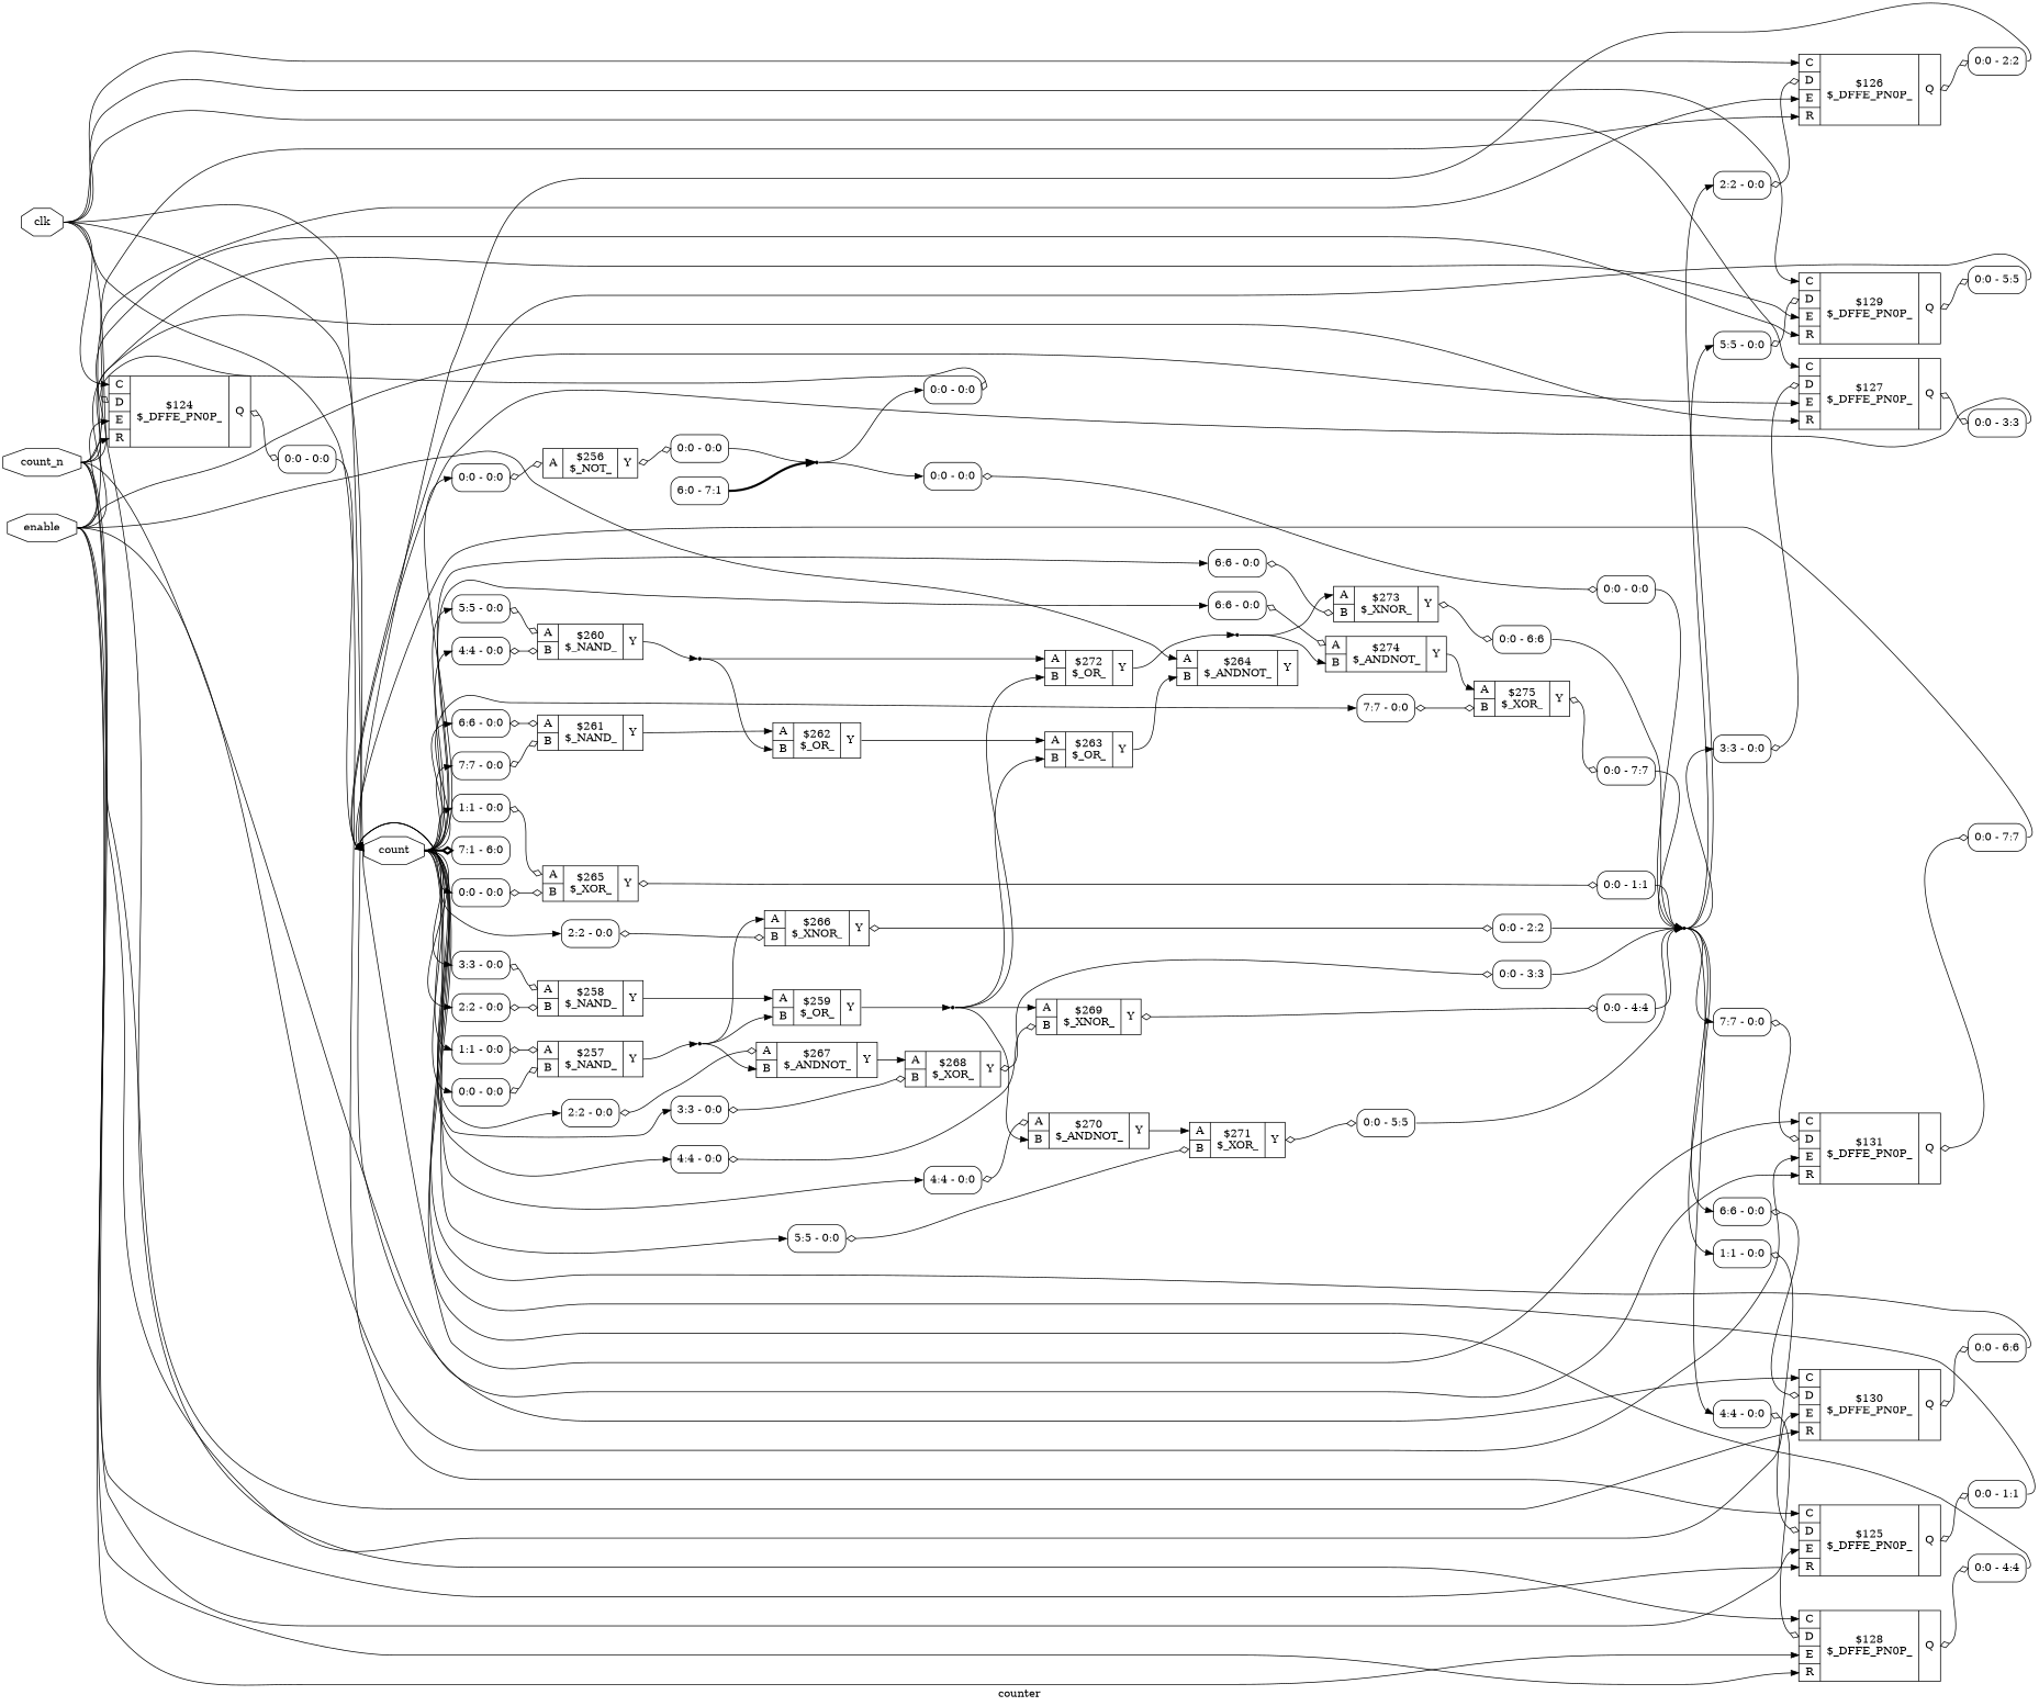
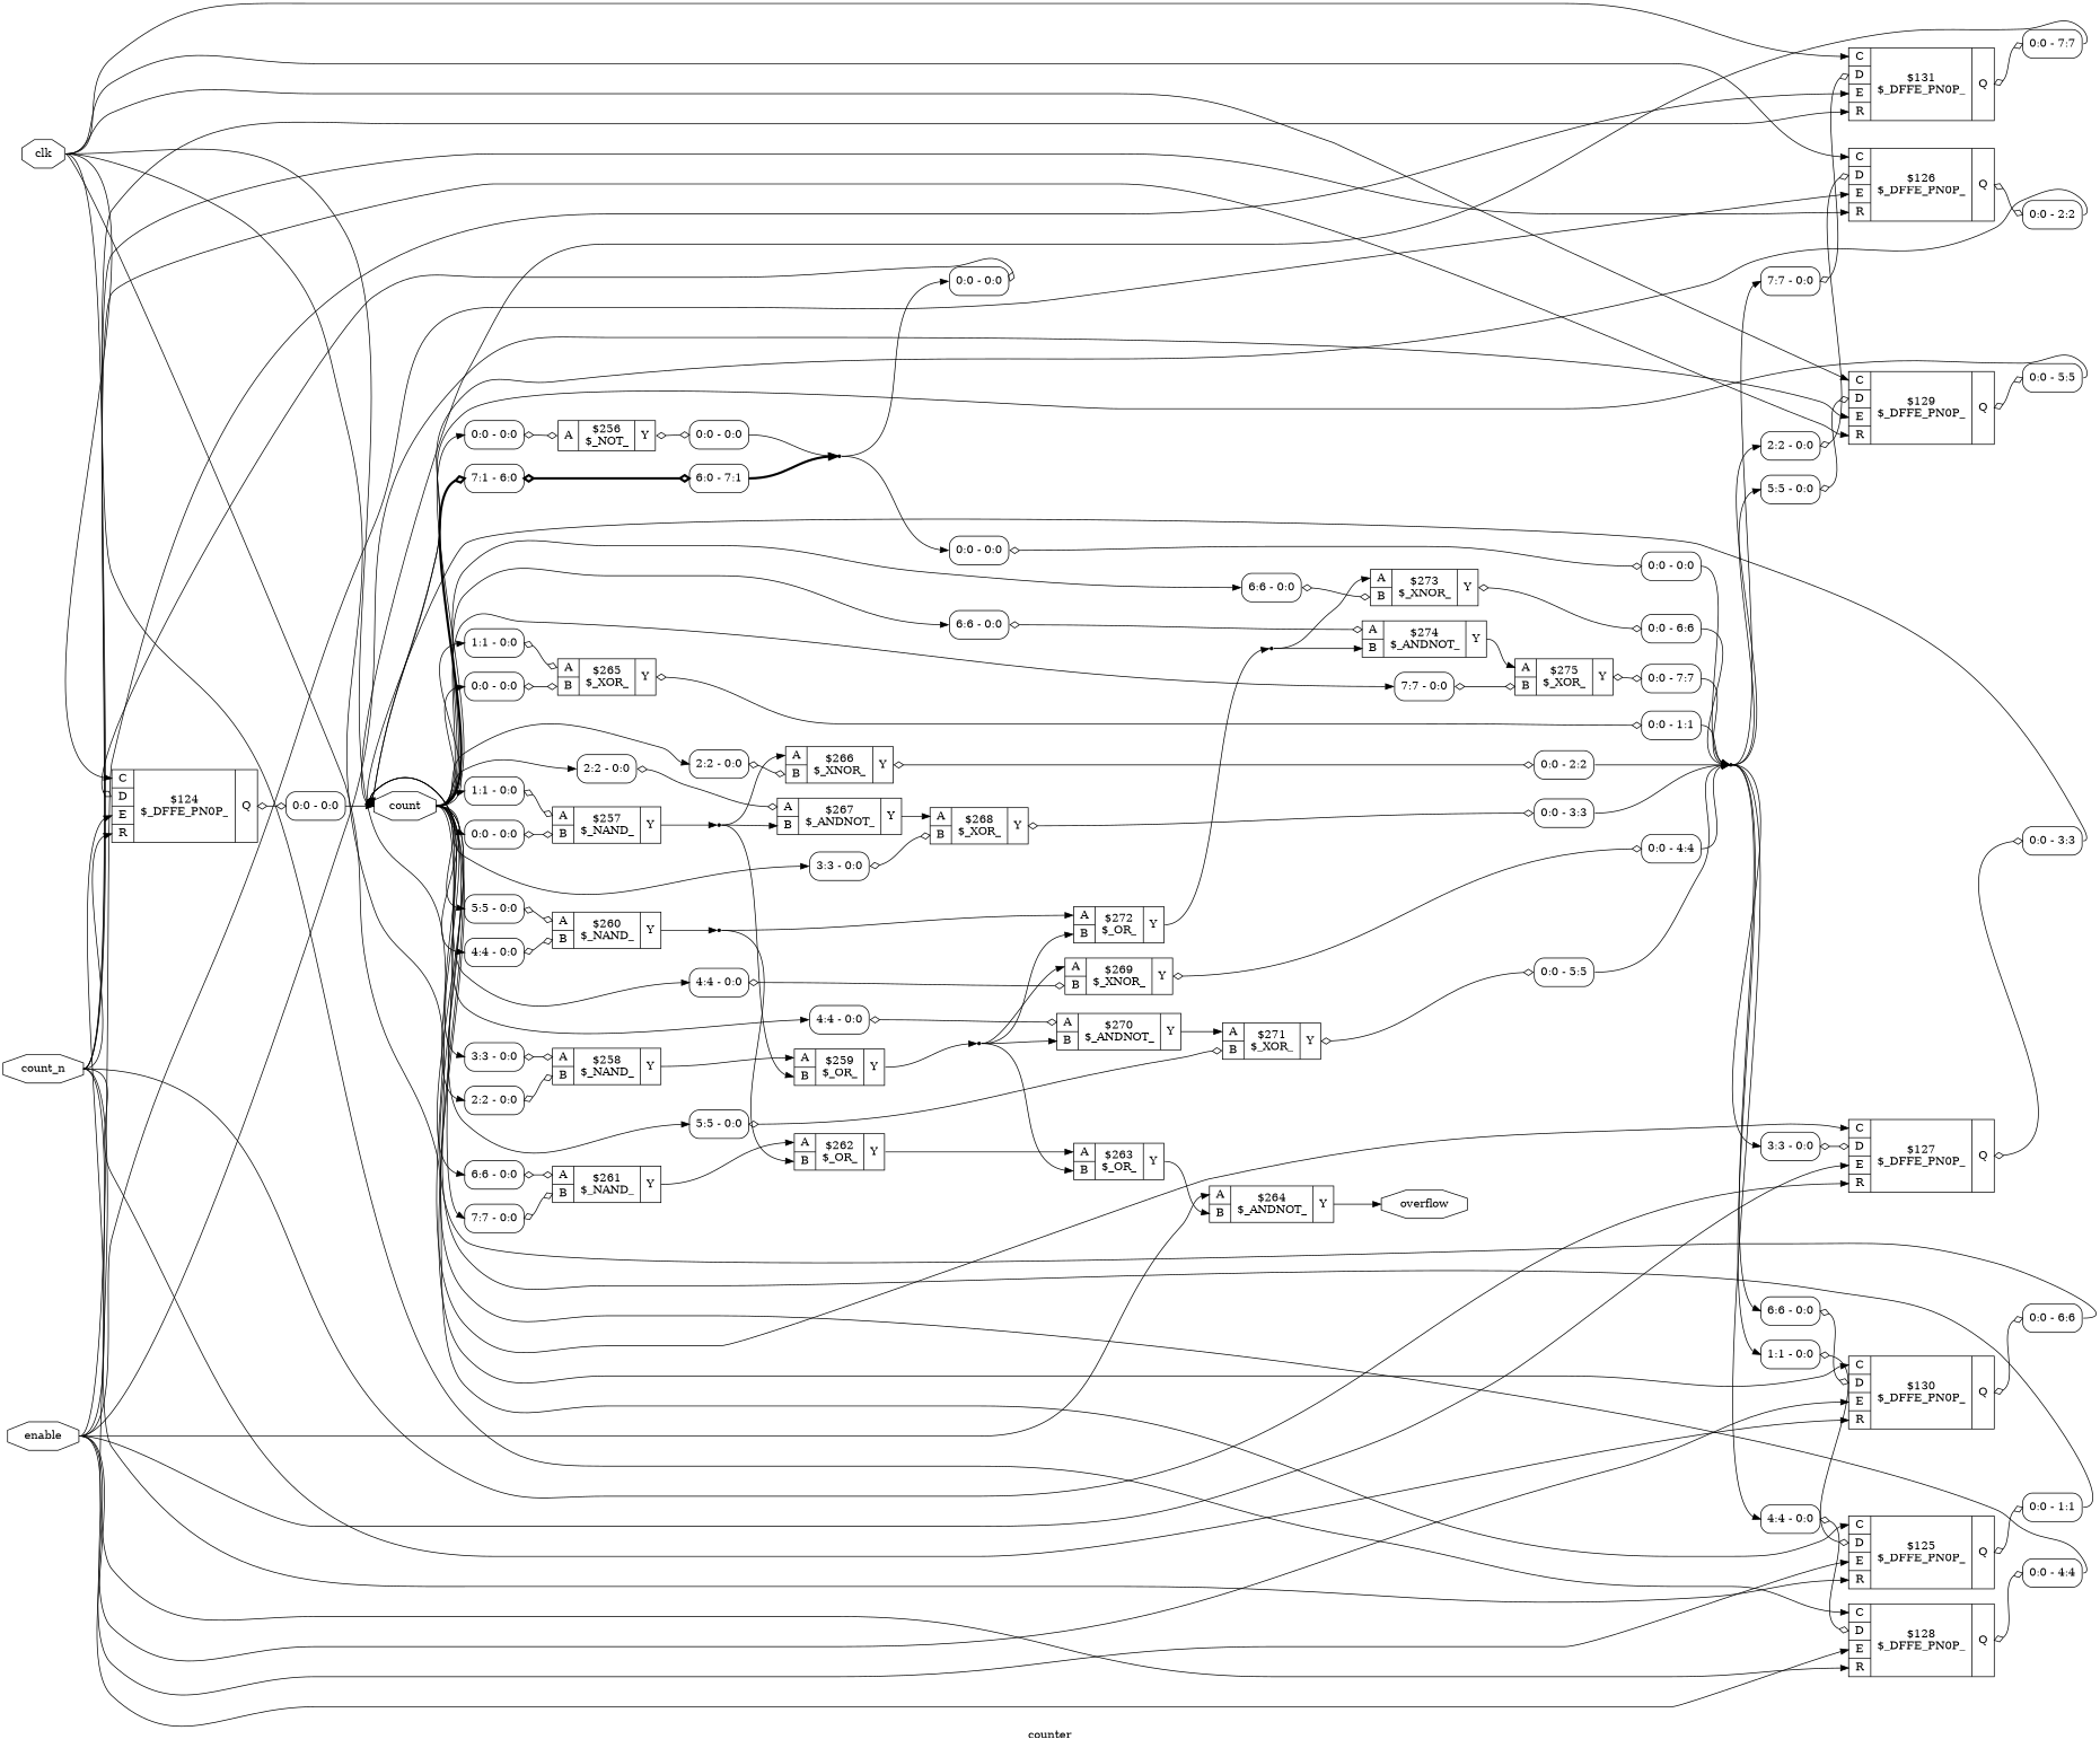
  digraph {
    label=counter
    rankdir=LR
    remincross=true
    node [color=black fontcolor=black shape=record style=rounded]
    edge [color=black fontcolor=black headport=w tailport=e]
    n14 [label=clk shape=octagon style=""]
    c47 [label="{{<p42> C|<p43> D|<p44> E|<p45> R}|$124\n$_DFFE_PN0P_|{<p46> Q}}" color="" fontcolor="" style=""]
    c48 [label="{{<p42> C|<p43> D|<p44> E|<p45> R}|$125\n$_DFFE_PN0P_|{<p46> Q}}" color="" fontcolor="" style=""]
    c49 [label="{{<p42> C|<p43> D|<p44> E|<p45> R}|$126\n$_DFFE_PN0P_|{<p46> Q}}" color="" fontcolor="" style=""]
    c50 [label="{{<p42> C|<p43> D|<p44> E|<p45> R}|$127\n$_DFFE_PN0P_|{<p46> Q}}" color="" fontcolor="" style=""]
    c51 [label="{{<p42> C|<p43> D|<p44> E|<p45> R}|$128\n$_DFFE_PN0P_|{<p46> Q}}" color="" fontcolor="" style=""]
    c52 [label="{{<p42> C|<p43> D|<p44> E|<p45> R}|$129\n$_DFFE_PN0P_|{<p46> Q}}" color="" fontcolor="" style=""]
    c53 [label="{{<p42> C|<p43> D|<p44> E|<p45> R}|$130\n$_DFFE_PN0P_|{<p46> Q}}" color="" fontcolor="" style=""]
    c54 [label="{{<p42> C|<p43> D|<p44> E|<p45> R}|$131\n$_DFFE_PN0P_|{<p46> Q}}" color="" fontcolor="" style=""]
    x29 [label="<s0> 0:0 - 0:0 "]
    x31 [label="<s0> 0:0 - 1:1 "]
    x33 [label="<s0> 0:0 - 2:2 "]
    x35 [label="<s0> 0:0 - 3:3 "]
    x37 [label="<s0> 0:0 - 4:4 "]
    x39 [label="<s0> 0:0 - 5:5 "]
    x41 [label="<s0> 0:0 - 6:6 "]
    x43 [label="<s0> 0:0 - 7:7 "]
    n15 [label=count shape=octagon style=""]
    x0 [label="<s0> 0:0 - 0:0 "]
    x2 [label="<s0> 1:1 - 0:0 "]
    x3 [label="<s0> 0:0 - 0:0 "]
    x4 [label="<s0> 3:3 - 0:0 "]
    x5 [label="<s0> 2:2 - 0:0 "]
    x6 [label="<s0> 5:5 - 0:0 "]
    x7 [label="<s0> 4:4 - 0:0 "]
    x8 [label="<s0> 6:6 - 0:0 "]
    x9 [label="<s0> 7:7 - 0:0 "]
    x10 [label="<s0> 1:1 - 0:0 "]
    x11 [label="<s0> 0:0 - 0:0 "]
    x13 [label="<s0> 2:2 - 0:0 "]
    x15 [label="<s0> 2:2 - 0:0 "]
    x16 [label="<s0> 3:3 - 0:0 "]
    x18 [label="<s0> 4:4 - 0:0 "]
    x20 [label="<s0> 4:4 - 0:0 "]
    x21 [label="<s0> 5:5 - 0:0 "]
    x23 [label="<s0> 6:6 - 0:0 "]
    x25 [label="<s0> 6:6 - 0:0 "]
    x26 [label="<s0> 7:7 - 0:0 "]
    x44 [label="<s0> 7:1 - 6:0 "]
    c21 [label="{{<p19> A}|$256\n$_NOT_|{<p20> Y}}" color="" fontcolor="" style=""]
    c23 [label="{{<p19> A|<p22> B}|$257\n$_NAND_|{<p20> Y}}" color="" fontcolor="" style=""]
    c24 [label="{{<p19> A|<p22> B}|$258\n$_NAND_|{<p20> Y}}" color="" fontcolor="" style=""]
    c26 [label="{{<p19> A|<p22> B}|$260\n$_NAND_|{<p20> Y}}" color="" fontcolor="" style=""]
    c27 [label="{{<p19> A|<p22> B}|$261\n$_NAND_|{<p20> Y}}" color="" fontcolor="" style=""]
    c31 [label="{{<p19> A|<p22> B}|$265\n$_XOR_|{<p20> Y}}" color="" fontcolor="" style=""]
    c32 [label="{{<p19> A|<p22> B}|$266\n$_XNOR_|{<p20> Y}}" color="" fontcolor="" style=""]
    c33 [label="{{<p19> A|<p22> B}|$267\n$_ANDNOT_|{<p20> Y}}" color="" fontcolor="" style=""]
    c34 [label="{{<p19> A|<p22> B}|$268\n$_XOR_|{<p20> Y}}" color="" fontcolor="" style=""]
    c35 [label="{{<p19> A|<p22> B}|$269\n$_XNOR_|{<p20> Y}}" color="" fontcolor="" style=""]
    c36 [label="{{<p19> A|<p22> B}|$270\n$_ANDNOT_|{<p20> Y}}" color="" fontcolor="" style=""]
    c37 [label="{{<p19> A|<p22> B}|$271\n$_XOR_|{<p20> Y}}" color="" fontcolor="" style=""]
    c39 [label="{{<p19> A|<p22> B}|$273\n$_XNOR_|{<p20> Y}}" color="" fontcolor="" style=""]
    c40 [label="{{<p19> A|<p22> B}|$274\n$_ANDNOT_|{<p20> Y}}" color="" fontcolor="" style=""]
    c41 [label="{{<p19> A|<p22> B}|$275\n$_XOR_|{<p20> Y}}" color="" fontcolor="" style=""]
    x45 [label="<s0> 6:0 - 7:1 "]
    n16 [label=enable shape=octagon style=""]
    c30 [label="{{<p19> A|<p22> B}|$264\n$_ANDNOT_|{<p20> Y}}" color="" fontcolor="" style=""]
+   n17 [label=overflow shape=octagon style=""]
    n18 [label=count_n shape=octagon style=""]
    x1 [label="<s0> 0:0 - 0:0 "]
    n12 [shape=point color="" fontcolor="" style=""]
    x28 [label="<s0> 0:0 - 0:0 "]
    x46 [label="<s0> 0:0 - 0:0 "]
    n1 [shape=point color="" fontcolor="" style=""]
    c25 [label="{{<p19> A|<p22> B}|$259\n$_OR_|{<p20> Y}}" color="" fontcolor="" style=""]
    n3 [shape=point color="" fontcolor="" style=""]
    c29 [label="{{<p19> A|<p22> B}|$263\n$_OR_|{<p20> Y}}" color="" fontcolor="" style=""]
    c38 [label="{{<p19> A|<p22> B}|$272\n$_OR_|{<p20> Y}}" color="" fontcolor="" style=""]
    n4 [shape=point color="" fontcolor="" style=""]
    c28 [label="{{<p19> A|<p22> B}|$262\n$_OR_|{<p20> Y}}" color="" fontcolor="" style=""]
    x12 [label="<s0> 0:0 - 1:1 "]
    n13 [shape=point color="" fontcolor="" style=""]
    x30 [label="<s0> 1:1 - 0:0 "]
    x32 [label="<s0> 2:2 - 0:0 "]
    x34 [label="<s0> 3:3 - 0:0 "]
    x36 [label="<s0> 4:4 - 0:0 "]
    x38 [label="<s0> 5:5 - 0:0 "]
    x40 [label="<s0> 6:6 - 0:0 "]
    x42 [label="<s0> 7:7 - 0:0 "]
    x14 [label="<s0> 0:0 - 2:2 "]
    x17 [label="<s0> 0:0 - 3:3 "]
    x19 [label="<s0> 0:0 - 4:4 "]
    x22 [label="<s0> 0:0 - 5:5 "]
    n10 [shape=point color="" fontcolor="" style=""]
    x24 [label="<s0> 0:0 - 6:6 "]
    x27 [label="<s0> 0:0 - 7:7 "]
    x47 [label="<s0> 0:0 - 0:0 "]
    n14 -> c47 [headport="p42:w"]
    n14 -> c48 [headport="p42:w"]
    n14 -> c49 [headport="p42:w"]
    n14 -> c50 [headport="p42:w"]
    n14 -> c51 [headport="p42:w"]
    n14 -> c52 [headport="p42:w"]
    n14 -> c53 [headport="p42:w"]
    n14 -> c54 [headport="p42:w"]
    c47 -> x29 [arrowhead=odiamond arrowtail=odiamond dir=both tailport="p46:e"]
    c48 -> x31 [arrowhead=odiamond arrowtail=odiamond dir=both tailport="p46:e"]
    c49 -> x33 [arrowhead=odiamond arrowtail=odiamond dir=both tailport="p46:e"]
    c50 -> x35 [arrowhead=odiamond arrowtail=odiamond dir=both tailport="p46:e"]
    c51 -> x37 [arrowhead=odiamond arrowtail=odiamond dir=both tailport="p46:e"]
    c52 -> x39 [arrowhead=odiamond arrowtail=odiamond dir=both tailport="p46:e"]
    c53 -> x41 [arrowhead=odiamond arrowtail=odiamond dir=both tailport="p46:e"]
    c54 -> x43 [arrowhead=odiamond arrowtail=odiamond dir=both tailport="p46:e"]
    x29 -> n15 [tailport="s0:e"]
    x31 -> n15 [tailport="s0:e"]
    x33 -> n15 [tailport="s0:e"]
    x35 -> n15 [tailport="s0:e"]
    x37 -> n15 [tailport="s0:e"]
    x39 -> n15 [tailport="s0:e"]
    x41 -> n15 [tailport="s0:e"]
    x43 -> n15 [tailport="s0:e"]
    n15 -> x0 [headport="s0:w"]
    n15 -> x2 [headport="s0:w"]
    n15 -> x3 [headport="s0:w"]
    n15 -> x4 [headport="s0:w"]
    n15 -> x5 [headport="s0:w"]
    n15 -> x6 [headport="s0:w"]
    n15 -> x7 [headport="s0:w"]
    n15 -> x8 [headport="s0:w"]
    n15 -> x9 [headport="s0:w"]
    n15 -> x10 [headport="s0:w"]
    n15 -> x11 [headport="s0:w"]
    n15 -> x13 [headport="s0:w"]
    n15 -> x15 [headport="s0:w"]
    n15 -> x16 [headport="s0:w"]
    n15 -> x18 [headport="s0:w"]
    n15 -> x20 [headport="s0:w"]
    n15 -> x21 [headport="s0:w"]
    n15 -> x23 [headport="s0:w"]
    n15 -> x25 [headport="s0:w"]
    n15 -> x26 [headport="s0:w"]
    n15 -> x44 [arrowhead=odiamond headport="s0:w" style="setlinewidth(3)"]
    x0 -> c21 [arrowhead=odiamond arrowtail=odiamond dir=both headport="p19:w"]
    x2 -> c23 [arrowhead=odiamond arrowtail=odiamond dir=both headport="p19:w"]
    x3 -> c23 [arrowhead=odiamond arrowtail=odiamond dir=both headport="p22:w"]
    x4 -> c24 [arrowhead=odiamond arrowtail=odiamond dir=both headport="p19:w"]
    x5 -> c24 [arrowhead=odiamond arrowtail=odiamond dir=both headport="p22:w"]
    x6 -> c26 [arrowhead=odiamond arrowtail=odiamond dir=both headport="p19:w"]
    x7 -> c26 [arrowhead=odiamond arrowtail=odiamond dir=both headport="p22:w"]
    x8 -> c27 [arrowhead=odiamond arrowtail=odiamond dir=both headport="p19:w"]
    x9 -> c27 [arrowhead=odiamond arrowtail=odiamond dir=both headport="p22:w"]
    x10 -> c31 [arrowhead=odiamond arrowtail=odiamond dir=both headport="p19:w"]
    x11 -> c31 [arrowhead=odiamond arrowtail=odiamond dir=both headport="p22:w"]
    x13 -> c32 [arrowhead=odiamond arrowtail=odiamond dir=both headport="p22:w"]
    x15 -> c33 [arrowhead=odiamond arrowtail=odiamond dir=both headport="p19:w"]
    x16 -> c34 [arrowhead=odiamond arrowtail=odiamond dir=both headport="p22:w"]
    x18 -> c35 [arrowhead=odiamond arrowtail=odiamond dir=both headport="p22:w"]
    x20 -> c36 [arrowhead=odiamond arrowtail=odiamond dir=both headport="p19:w"]
    x21 -> c37 [arrowhead=odiamond arrowtail=odiamond dir=both headport="p22:w"]
    x23 -> c39 [arrowhead=odiamond arrowtail=odiamond dir=both headport="p22:w"]
    x25 -> c40 [arrowhead=odiamond arrowtail=odiamond dir=both headport="p19:w"]
    x26 -> c41 [arrowhead=odiamond arrowtail=odiamond dir=both headport="p22:w"]
+   x44 -> x45 [arrowhead=odiamond arrowtail=odiamond dir=both style="setlinewidth(3)"]
    c21 -> x1 [arrowhead=odiamond arrowtail=odiamond dir=both tailport="p20:e"]
    c23 -> n1 [tailport="p20:e"]
    c24 -> c25 [headport="p19:w" tailport="p20:e"]
    c26 -> n4 [tailport="p20:e"]
    c27 -> c28 [headport="p19:w" tailport="p20:e"]
    c31 -> x12 [arrowhead=odiamond arrowtail=odiamond dir=both tailport="p20:e"]
    c32 -> x14 [arrowhead=odiamond arrowtail=odiamond dir=both tailport="p20:e"]
    c33 -> c34 [headport="p19:w" tailport="p20:e"]
    c34 -> x17 [arrowhead=odiamond arrowtail=odiamond dir=both tailport="p20:e"]
    c35 -> x19 [arrowhead=odiamond arrowtail=odiamond dir=both tailport="p20:e"]
    c36 -> c37 [headport="p19:w" tailport="p20:e"]
    c37 -> x22 [arrowhead=odiamond arrowtail=odiamond dir=both tailport="p20:e"]
    c39 -> x24 [arrowhead=odiamond arrowtail=odiamond dir=both tailport="p20:e"]
    c40 -> c41 [headport="p19:w" tailport="p20:e"]
    c41 -> x27 [arrowhead=odiamond arrowtail=odiamond dir=both tailport="p20:e"]
    x45 -> n12 [style="setlinewidth(3)" tailport="s0:e"]
    n16 -> c47 [headport="p44:w"]
    n16 -> c48 [headport="p44:w"]
    n16 -> c49 [headport="p44:w"]
    n16 -> c50 [headport="p44:w"]
    n16 -> c51 [headport="p44:w"]
    n16 -> c52 [headport="p44:w"]
    n16 -> c53 [headport="p44:w"]
    n16 -> c54 [headport="p44:w"]
    n16 -> c30 [headport="p19:w"]
+   c30 -> n17 [tailport="p20:e"]
    n18 -> c47 [headport="p45:w"]
    n18 -> c48 [headport="p45:w"]
    n18 -> c49 [headport="p45:w"]
    n18 -> c50 [headport="p45:w"]
    n18 -> c51 [headport="p45:w"]
    n18 -> c52 [headport="p45:w"]
    n18 -> c53 [headport="p45:w"]
    n18 -> c54 [headport="p45:w"]
    x1 -> n12 [tailport="s0:e"]
    n12 -> x28 [headport="s0:w"]
    n12 -> x46 [headport="s0:w"]
    x28 -> c47 [arrowhead=odiamond arrowtail=odiamond dir=both headport="p43:w"]
    x46 -> x47 [arrowhead=odiamond arrowtail=odiamond dir=both]
    n1 -> c32 [headport="p19:w"]
    n1 -> c33 [headport="p22:w"]
    n1 -> c25 [headport="p22:w"]
    c25 -> n3 [tailport="p20:e"]
    n3 -> c35 [headport="p19:w"]
    n3 -> c36 [headport="p22:w"]
    n3 -> c29 [headport="p22:w"]
    n3 -> c38 [headport="p22:w"]
    c29 -> c30 [headport="p22:w" tailport="p20:e"]
    c38 -> n10 [tailport="p20:e"]
    n4 -> c38 [headport="p19:w"]
    n4 -> c28 [headport="p22:w"]
    c28 -> c29 [headport="p19:w" tailport="p20:e"]
    x12 -> n13 [tailport="s0:e"]
    n13 -> x30 [headport="s0:w"]
    n13 -> x32 [headport="s0:w"]
    n13 -> x34 [headport="s0:w"]
    n13 -> x36 [headport="s0:w"]
    n13 -> x38 [headport="s0:w"]
    n13 -> x40 [headport="s0:w"]
    n13 -> x42 [headport="s0:w"]
    x30 -> c48 [arrowhead=odiamond arrowtail=odiamond dir=both headport="p43:w"]
    x32 -> c49 [arrowhead=odiamond arrowtail=odiamond dir=both headport="p43:w"]
    x34 -> c50 [arrowhead=odiamond arrowtail=odiamond dir=both headport="p43:w"]
    x36 -> c51 [arrowhead=odiamond arrowtail=odiamond dir=both headport="p43:w"]
    x38 -> c52 [arrowhead=odiamond arrowtail=odiamond dir=both headport="p43:w"]
    x40 -> c53 [arrowhead=odiamond arrowtail=odiamond dir=both headport="p43:w"]
    x42 -> c54 [arrowhead=odiamond arrowtail=odiamond dir=both headport="p43:w"]
    x14 -> n13 [tailport="s0:e"]
    x17 -> n13 [tailport="s0:e"]
    x19 -> n13 [tailport="s0:e"]
    x22 -> n13 [tailport="s0:e"]
    n10 -> c39 [headport="p19:w"]
    n10 -> c40 [headport="p22:w"]
    x24 -> n13 [tailport="s0:e"]
    x27 -> n13 [tailport="s0:e"]
    x47 -> n13 [tailport="s0:e"]
  }
